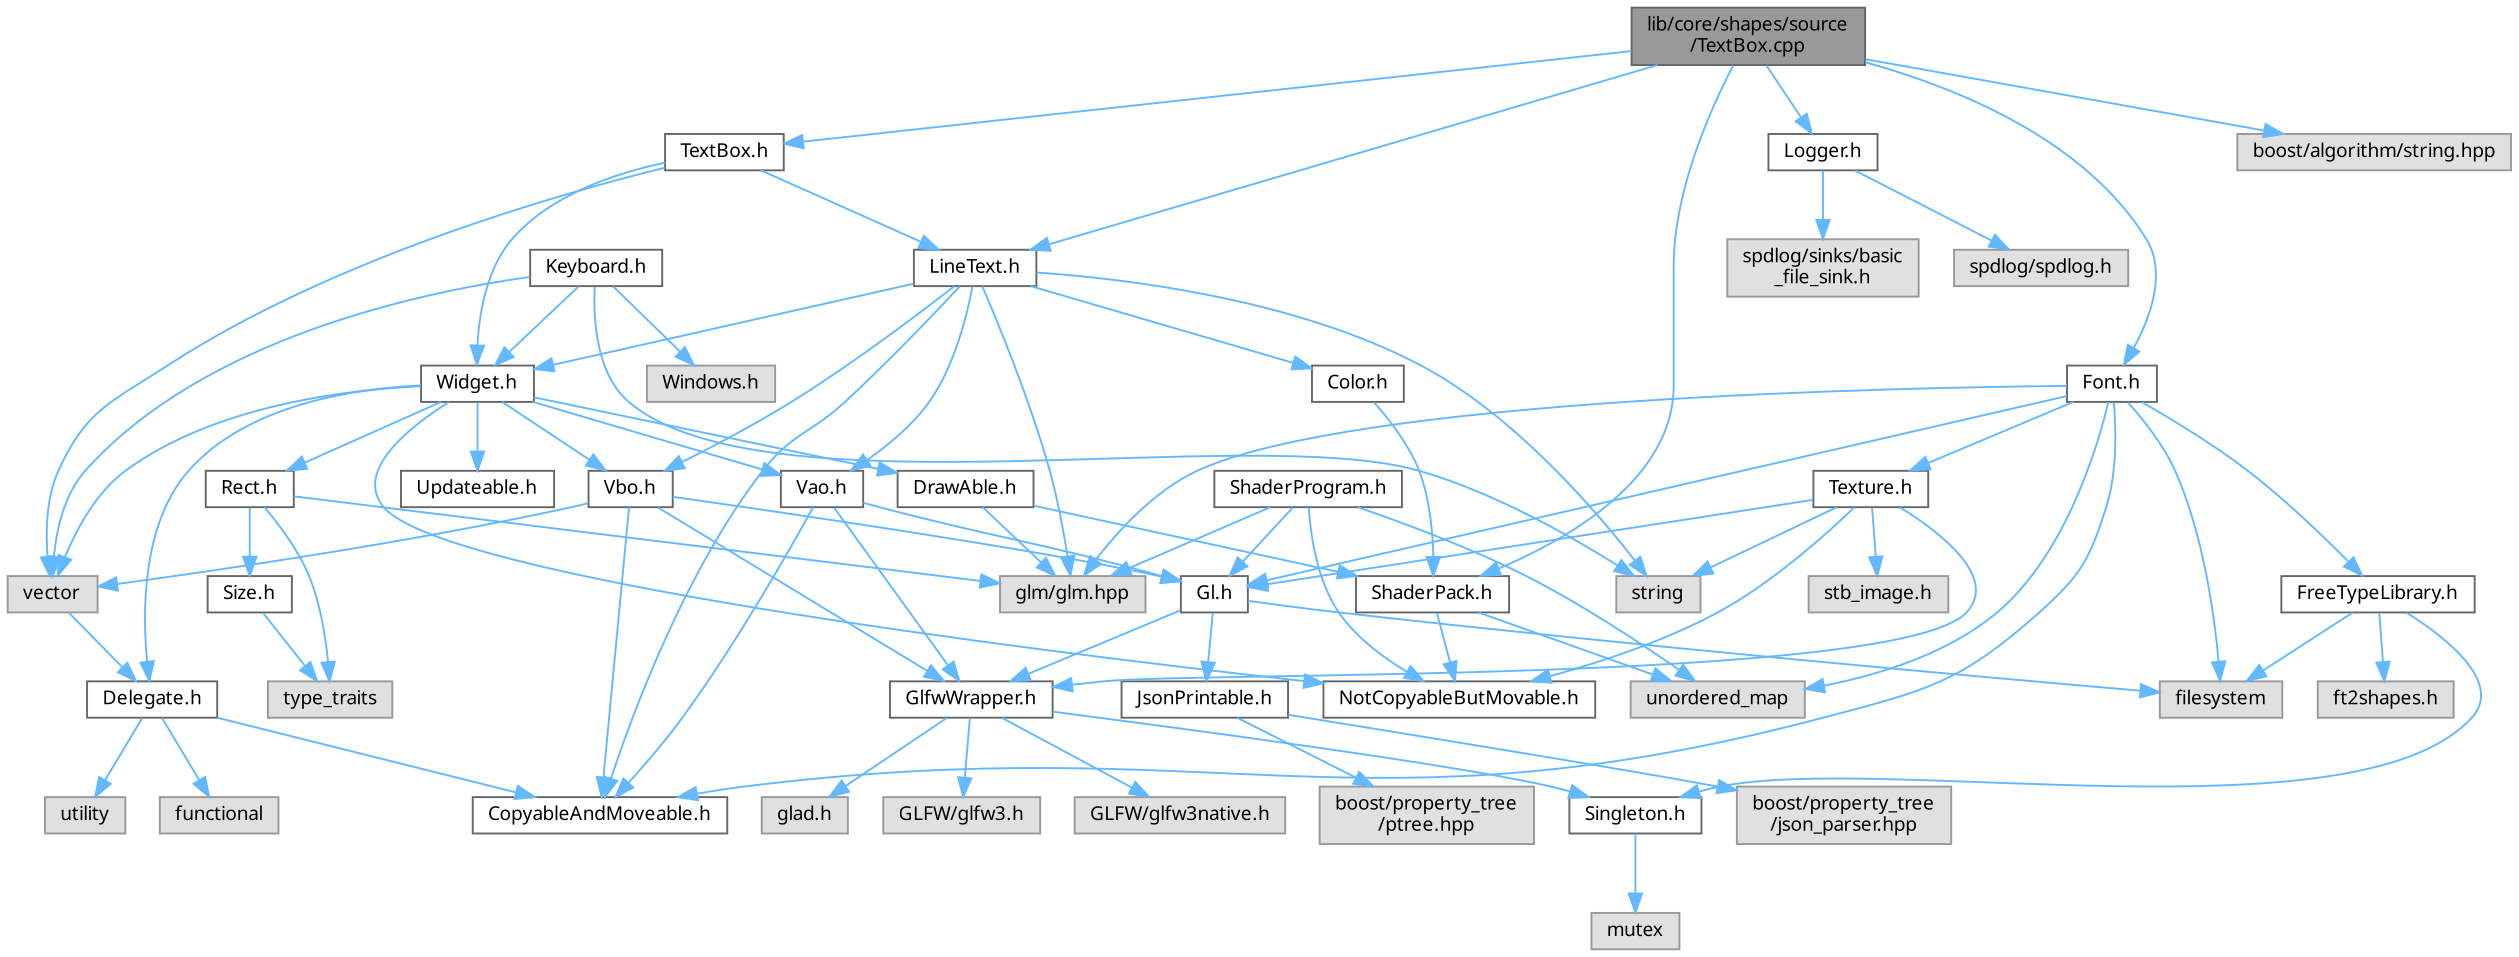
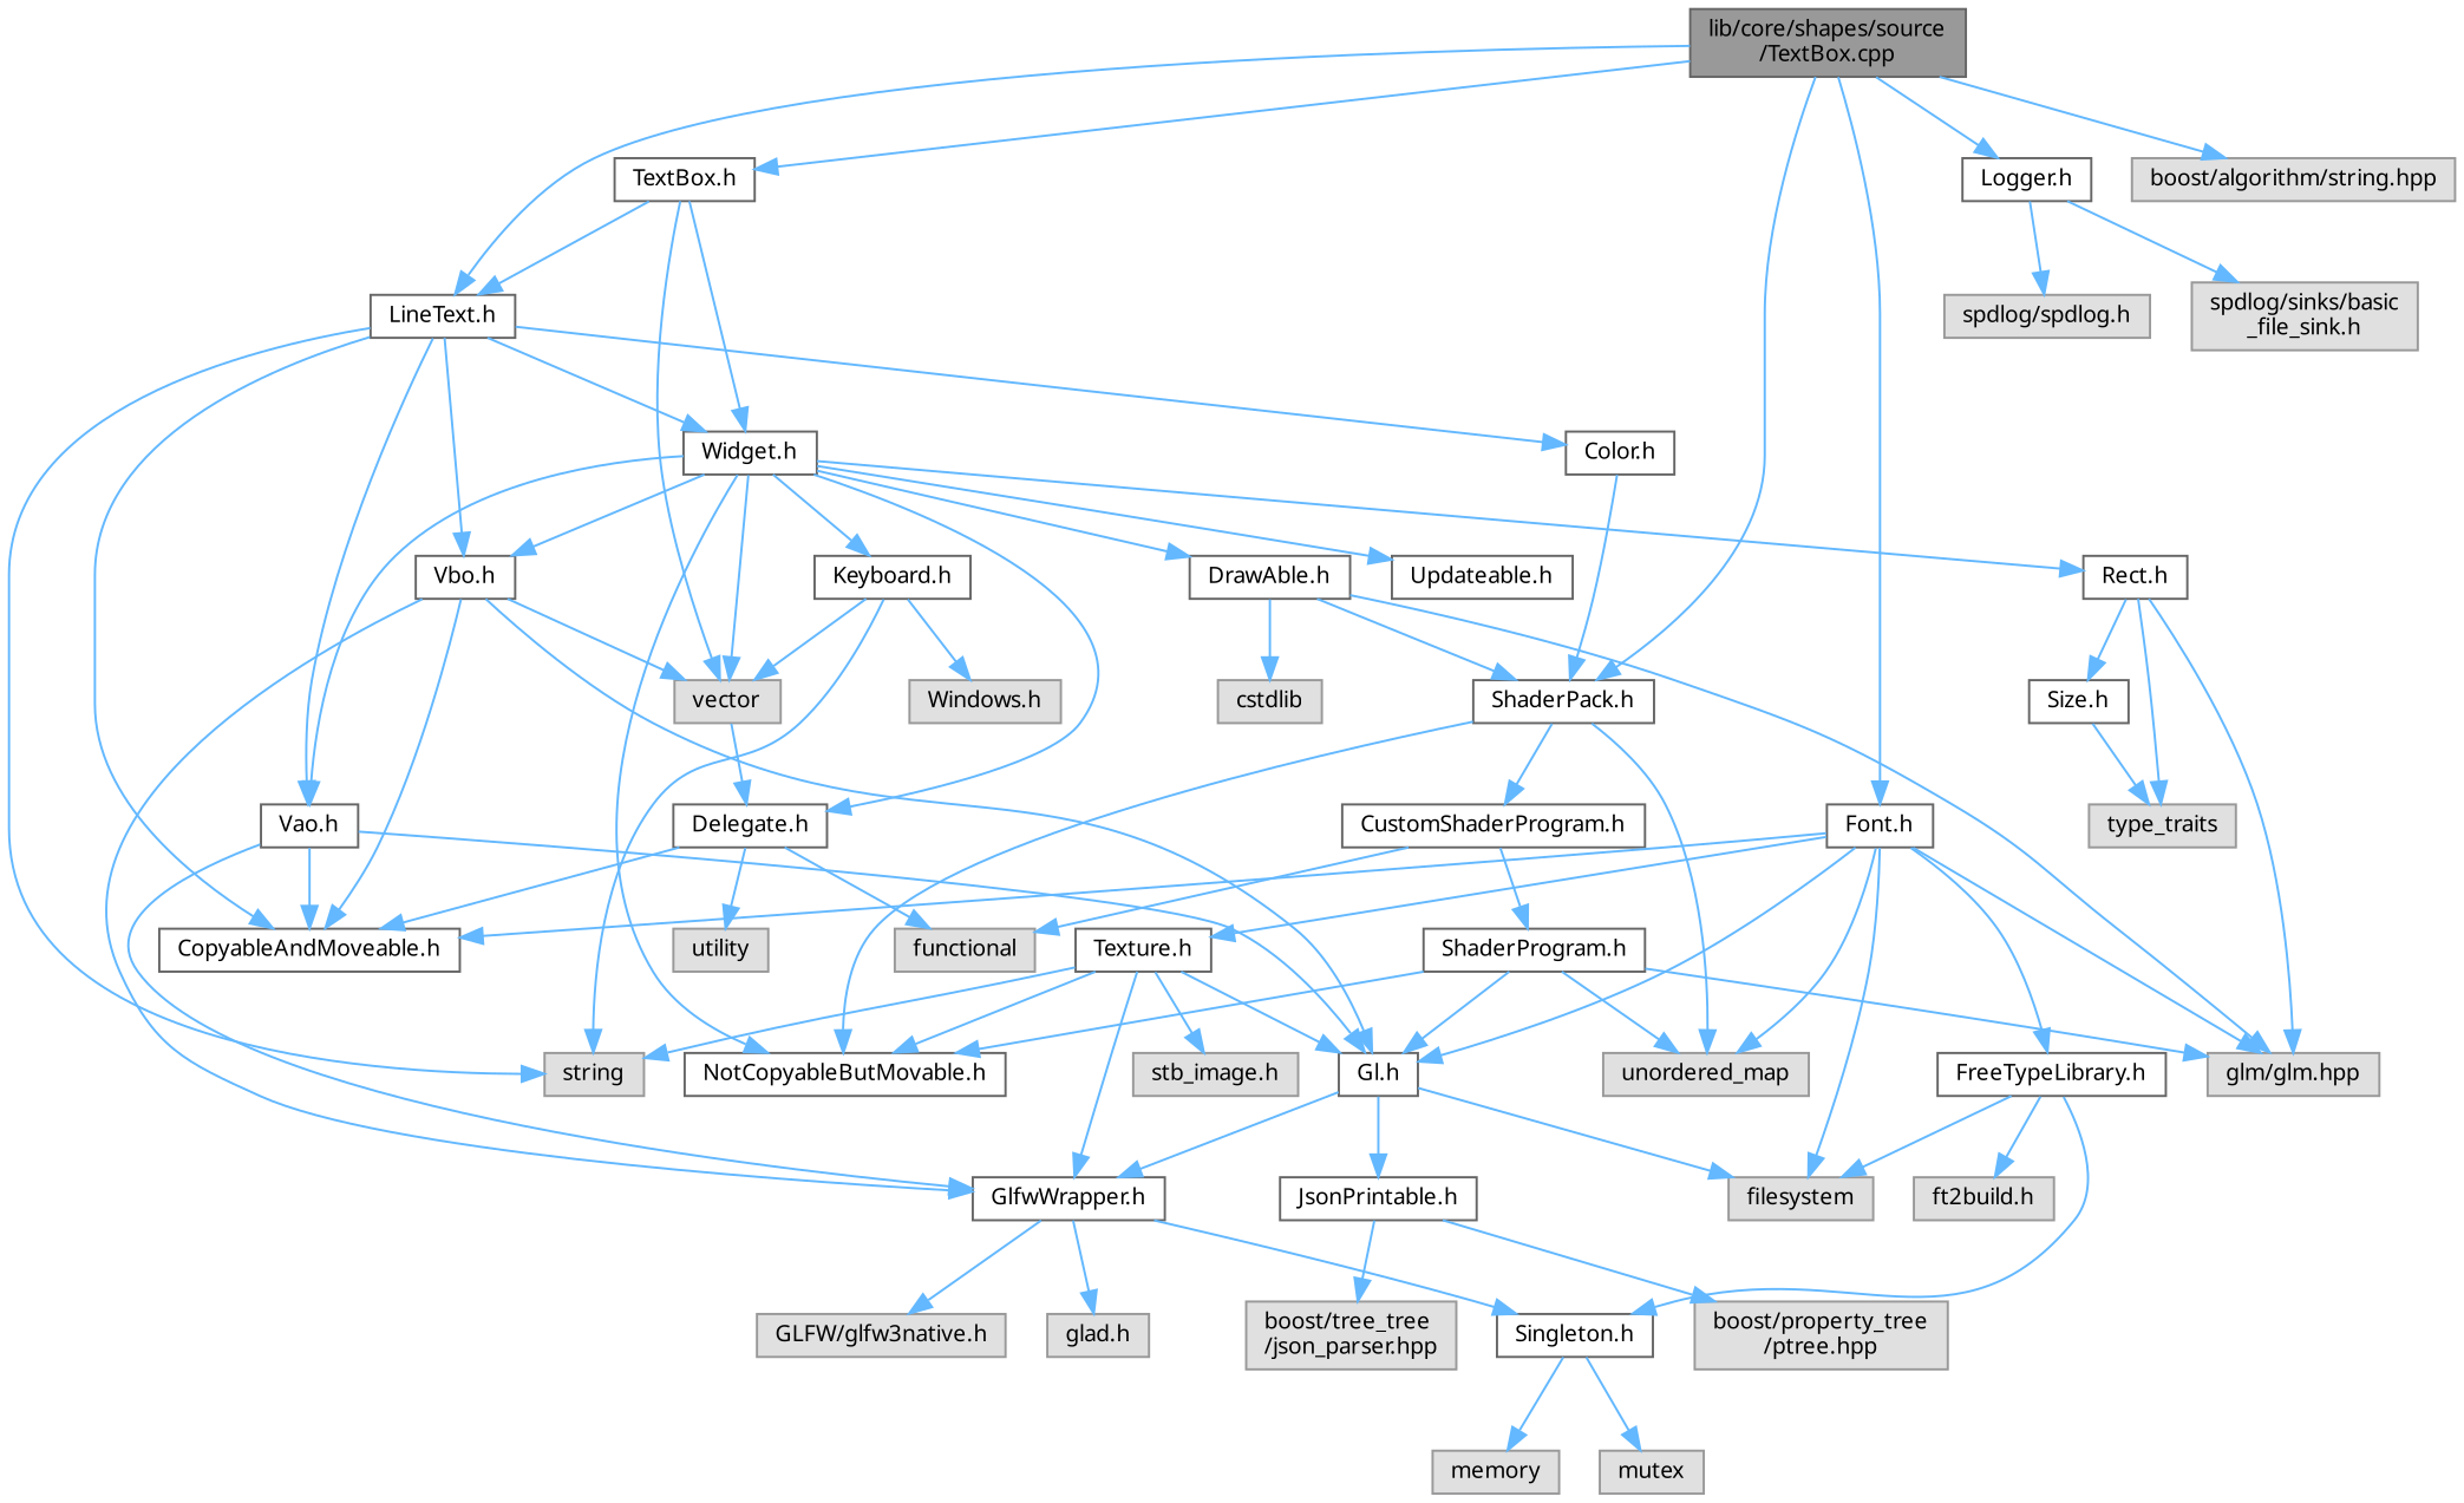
  digraph {
    fontname="Noto Sans"
    node [color=grey40 fillcolor=white fontname="Noto Sans" fontsize=10 shape=box style=filled]
    edge [color=steelblue1 fontname="Noto Sans" fontsize=10 labelfontname=Helvetica labelfontsize=10 style=solid]
    n1 [color=gray40 fillcolor=grey60 fontcolor=black height=0.2 label="lib/core/shapes/source\l/TextBox.cpp" width=0.4]
    n2 [height=0.2 label="TextBox.h" width=0.4]
    n3 [height=0.2 label="LineText.h" width=0.4]
    n4 [height=0.2 label="ShaderPack.h" width=0.4]
    n5 [height=0.2 label="Font.h" width=0.4]
    n6 [height=0.2 label="Logger.h" width=0.4]
    n7 [color=grey60 fillcolor="#E0E0E0" height=0.2 label="boost/algorithm/string.hpp" width=0.4]
    n8 [color=grey60 fillcolor="#E0E0E0" height=0.2 label=vector width=0.4]
    n9 [height=0.2 label="Widget.h" width=0.4]
    n10 [height=0.2 label="Color.h" width=0.4]
    n11 [height=0.2 label="CopyableAndMoveable.h" width=0.4]
    n12 [color=grey60 fillcolor="#E0E0E0" height=0.2 label="glm/glm.hpp" width=0.4]
    n13 [height=0.2 label="Vao.h" width=0.4]
    n14 [height=0.2 label="Vbo.h" width=0.4]
    n15 [color=grey60 fillcolor="#E0E0E0" height=0.2 label=string width=0.4]
+   n16 [height=0.2 label="CustomShaderProgram.h" width=0.4]
    n17 [height=0.2 label="NotCopyableButMovable.h" width=0.4]
    n18 [color=grey60 fillcolor="#E0E0E0" height=0.2 label=unordered_map width=0.4]
    n19 [height=0.2 label="Gl.h" width=0.4]
    n20 [color=grey60 fillcolor="#E0E0E0" height=0.2 label=filesystem width=0.4]
    n21 [height=0.2 label="FreeTypeLibrary.h" width=0.4]
    n22 [height=0.2 label="Texture.h" width=0.4]
    n23 [color=grey60 fillcolor="#E0E0E0" height=0.2 label="spdlog/sinks/basic\l_file_sink.h" width=0.4]
    n24 [color=grey60 fillcolor="#E0E0E0" height=0.2 label="spdlog/spdlog.h" width=0.4]
    n25 [height=0.2 label="Delegate.h" width=0.4]
    n26 [height=0.2 label="DrawAble.h" width=0.4]
    n27 [height=0.2 label="Keyboard.h" width=0.4]
    n28 [height=0.2 label="Rect.h" width=0.4]
    n29 [height=0.2 label="Updateable.h" width=0.4]
    n30 [height=0.2 label="GlfwWrapper.h" width=0.4]
    n31 [height=0.2 label="ShaderProgram.h" width=0.4]
    n32 [color=grey60 fillcolor="#E0E0E0" height=0.2 label=functional width=0.4]
    n33 [height=0.2 label="JsonPrintable.h" width=0.4]
    n34 [height=0.2 label="Singleton.h" width=0.4]
    n35 [color=grey60 fillcolor="#E0E0E0" height=0.2 label="glad.h" width=0.4]
-   n36 [color=grey60 fillcolor="#E0E0E0" height=0.2 label="GLFW/glfw3.h" width=0.4]
    n37 [color=grey60 fillcolor="#E0E0E0" height=0.2 label="GLFW/glfw3native.h" width=0.4]
-   n38 [color=grey60 fillcolor="#E0E0E0" height=0.2 label="boost/property_tree\l/json_parser.hpp" width=0.4]
+   n38 [color=grey60 fillcolor="#E0E0E0" height=0.2 label="boost/tree_tree\l/json_parser.hpp" width=0.4]
    n39 [color=grey60 fillcolor="#E0E0E0" height=0.2 label="boost/property_tree\l/ptree.hpp" width=0.4]
+   n40 [color=grey60 fillcolor="#E0E0E0" height=0.2 label=memory width=0.4]
    n41 [color=grey60 fillcolor="#E0E0E0" height=0.2 label=mutex width=0.4]
    n42 [color=grey60 fillcolor="#E0E0E0" height=0.2 label=utility width=0.4]
+   n43 [color=grey60 fillcolor="#E0E0E0" height=0.2 label=cstdlib width=0.4]
    n44 [color=grey60 fillcolor="#E0E0E0" height=0.2 label="Windows.h" width=0.4]
    n45 [height=0.2 label="Size.h" width=0.4]
    n46 [color=grey60 fillcolor="#E0E0E0" height=0.2 label=type_traits width=0.4]
-   n47 [color=grey60 fillcolor="#E0E0E0" height=0.2 label="ft2shapes.h" width=0.4]
+   n47 [color=grey60 fillcolor="#E0E0E0" height=0.2 label="ft2build.h" width=0.4]
    n48 [color=grey60 fillcolor="#E0E0E0" height=0.2 label="stb_image.h" width=0.4]
    n1 -> n2
    n1 -> n3
    n1 -> n4
    n1 -> n5
    n1 -> n6
    n1 -> n7
    n2 -> n3
    n2 -> n8
    n2 -> n9
    n3 -> n9
    n3 -> n10
    n3 -> n11
-   n3 -> n12
    n3 -> n13
    n3 -> n14
    n3 -> n15
+   n4 -> n16
    n4 -> n17
    n4 -> n18
    n5 -> n11
    n5 -> n12
    n5 -> n18
    n5 -> n19
    n5 -> n20
    n5 -> n21
    n5 -> n22
    n6 -> n23
    n6 -> n24
    n8 -> n25
    n9 -> n8
    n9 -> n13
    n9 -> n14
    n9 -> n17
    n9 -> n25
    n9 -> n26
-   n27 -> n9
+   n9 -> n27
    n9 -> n28
    n9 -> n29
    n10 -> n4
    n13 -> n11
    n13 -> n19
    n13 -> n30
    n14 -> n8
    n14 -> n11
    n14 -> n19
    n14 -> n30
+   n16 -> n31
+   n16 -> n32
    n19 -> n20
    n19 -> n30
    n19 -> n33
    n21 -> n20
    n21 -> n34
    n21 -> n47
    n22 -> n15
    n22 -> n17
    n22 -> n19
    n22 -> n30
    n22 -> n48
    n25 -> n11
    n25 -> n32
    n25 -> n42
    n26 -> n4
    n26 -> n12
+   n26 -> n43
    n27 -> n8
    n27 -> n15
    n27 -> n44
    n28 -> n12
    n28 -> n45
    n28 -> n46
    n30 -> n34
    n30 -> n35
-   n30 -> n36
    n30 -> n37
    n31 -> n12
    n31 -> n17
    n31 -> n18
    n31 -> n19
    n33 -> n38
    n33 -> n39
+   n34 -> n40
    n34 -> n41
    n45 -> n46
  }
